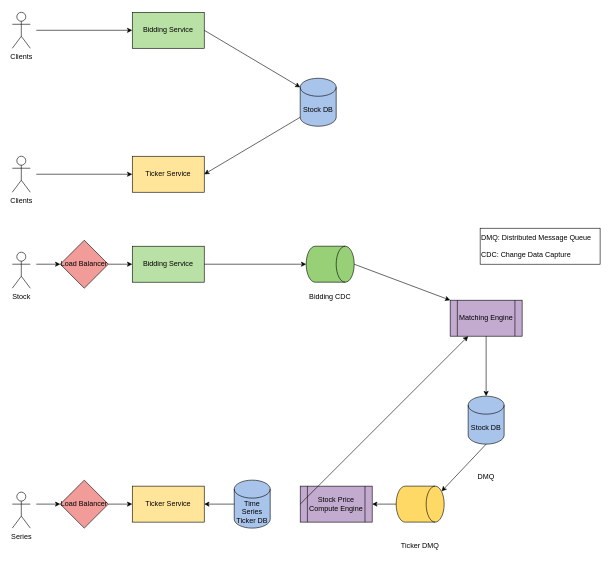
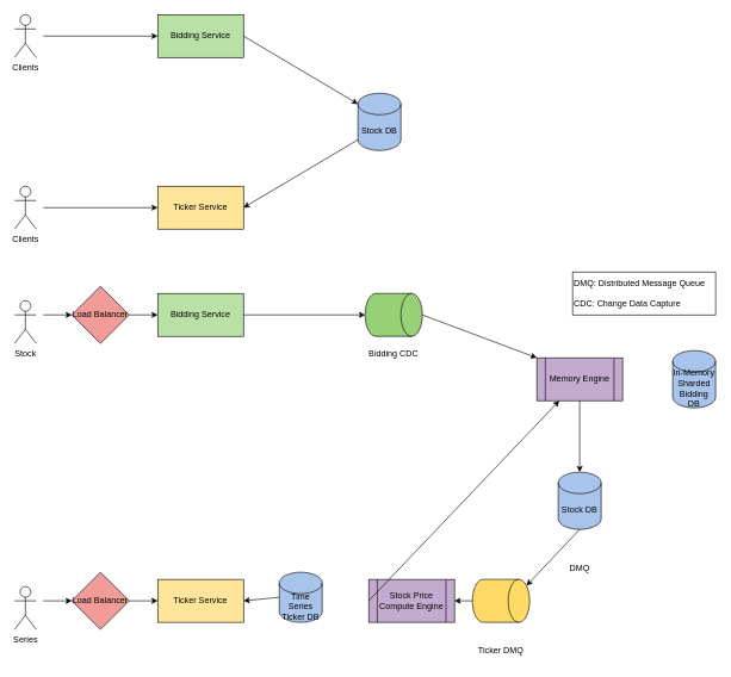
  <mxCell id="0" />
  <mxCell id="1" parent="0" />
  <mxCell id="2" value="Clients" style="shape=umlActor;verticalLabelPosition=bottom;verticalAlign=top;html=1;outlineConnect=0;" vertex="1" parent="1"><mxGeometry x="20" y="20" width="30" height="60" as="geometry" /></mxCell>
  <mxCell id="3" value="Clients" style="shape=umlActor;verticalLabelPosition=bottom;verticalAlign=top;html=1;outlineConnect=0;" vertex="1" parent="1"><mxGeometry x="20" y="260" width="30" height="60" as="geometry" /></mxCell>
  <mxCell id="4" value="Bidding Service" style="rounded=0;whiteSpace=wrap;html=1;fillColor=#B9E0A5;" vertex="1" parent="1"><mxGeometry x="220" y="20" width="120" height="60" as="geometry" /></mxCell>
  <mxCell id="5" value="Ticker Service" style="rounded=0;whiteSpace=wrap;html=1;fillColor=#FFE599;" vertex="1" parent="1"><mxGeometry x="220" y="260" width="120" height="60" as="geometry" /></mxCell>
  <mxCell id="6" value="Stock DB" style="shape=cylinder3;whiteSpace=wrap;html=1;boundedLbl=1;backgroundOutline=1;size=15;fillColor=#A9C4EB;" vertex="1" parent="1"><mxGeometry x="500" y="130" width="60" height="80" as="geometry" /></mxCell>
  <mxCell id="7" value="" style="endArrow=classic;html=1;rounded=0;entryX=0;entryY=0.5;entryDx=0;entryDy=0;" edge="1" parent="1" target="4"><mxGeometry width="50" height="50" relative="1" as="geometry"><mxPoint x="60" y="50" as="sourcePoint" /><mxPoint x="190" y="70" as="targetPoint" /></mxGeometry></mxCell>
  <mxCell id="8" value="" style="endArrow=classic;html=1;rounded=0;entryX=0;entryY=0;entryDx=0;entryDy=15;entryPerimeter=0;exitX=1;exitY=0.5;exitDx=0;exitDy=0;" edge="1" parent="1" source="4" target="6"><mxGeometry width="50" height="50" relative="1" as="geometry"><mxPoint x="70" y="60" as="sourcePoint" /><mxPoint x="230" y="60" as="targetPoint" /></mxGeometry></mxCell>
  <mxCell id="9" value="" style="endArrow=classic;html=1;rounded=0;entryX=1;entryY=0.5;entryDx=0;entryDy=0;exitX=0;exitY=1;exitDx=0;exitDy=-15;exitPerimeter=0;" edge="1" parent="1" source="6" target="5"><mxGeometry width="50" height="50" relative="1" as="geometry"><mxPoint x="80" y="70" as="sourcePoint" /><mxPoint x="240" y="70" as="targetPoint" /></mxGeometry></mxCell>
  <mxCell id="10" value="" style="endArrow=classic;html=1;rounded=0;entryX=0;entryY=0.5;entryDx=0;entryDy=0;" edge="1" parent="1" target="5"><mxGeometry width="50" height="50" relative="1" as="geometry"><mxPoint x="60" y="290" as="sourcePoint" /><mxPoint x="250" y="80" as="targetPoint" /></mxGeometry></mxCell>
  <mxCell id="11" value="Stock" style="shape=umlActor;verticalLabelPosition=bottom;verticalAlign=top;html=1;outlineConnect=0;fillColor=none;" vertex="1" parent="1"><mxGeometry x="20" y="420" width="30" height="60" as="geometry" /></mxCell>
  <mxCell id="12" value="Series" style="shape=umlActor;verticalLabelPosition=bottom;verticalAlign=top;html=1;outlineConnect=0;fillColor=none;" vertex="1" parent="1"><mxGeometry x="20" y="820" width="30" height="60" as="geometry" /></mxCell>
  <mxCell id="13" value="Load Balancer" style="rhombus;whiteSpace=wrap;html=1;fillColor=#F19C99;" vertex="1" parent="1"><mxGeometry x="100" y="400" width="80" height="80" as="geometry" /></mxCell>
  <mxCell id="14" value="Load Balancer" style="rhombus;whiteSpace=wrap;html=1;fillColor=#F19C99;" vertex="1" parent="1"><mxGeometry x="100" y="800" width="80" height="80" as="geometry" /></mxCell>
  <mxCell id="15" value="Bidding Service" style="rounded=0;whiteSpace=wrap;html=1;fillColor=#B9E0A5;" vertex="1" parent="1"><mxGeometry x="220" y="410" width="120" height="60" as="geometry" /></mxCell>
  <mxCell id="16" value="Ticker Service" style="rounded=0;whiteSpace=wrap;html=1;fillColor=#FFE599;" vertex="1" parent="1"><mxGeometry x="220" y="810" width="120" height="60" as="geometry" /></mxCell>
  <mxCell id="17" value="" style="shape=cylinder3;whiteSpace=wrap;html=1;boundedLbl=1;backgroundOutline=1;size=15;fillColor=#97D077;rotation=90;" vertex="1" parent="1"><mxGeometry x="520" y="400" width="60" height="80" as="geometry" /></mxCell>
- <mxCell id="18" value="Time Series Ticker DB" style="shape=cylinder3;whiteSpace=wrap;html=1;boundedLbl=1;backgroundOutline=1;size=15;fillColor=#A9C4EB;" vertex="1" parent="1"><mxGeometry x="390" y="800" width="60" height="80" as="geometry" /></mxCell>
- <mxCell id="19" value="Stock Price Compute Engine" style="shape=process;whiteSpace=wrap;html=1;backgroundOutline=1;fillColor=#C3ABD0;" vertex="1" parent="1"><mxGeometry x="500" y="810" width="120" height="60" as="geometry" /></mxCell>
+ <mxCell id="18" value="Time Series Ticker DB" style="shape=cylinder3;whiteSpace=wrap;html=1;boundedLbl=1;backgroundOutline=1;size=15;fillColor=#A9C4EB;" vertex="1" parent="1"><mxGeometry x="390" y="800" width="60" height="70" as="geometry" /></mxCell>
+ <mxCell id="19" value="Stock Price Compute Engine" style="shape=process;whiteSpace=wrap;html=1;backgroundOutline=1;fillColor=#C3ABD0;" vertex="1" parent="1"><mxGeometry x="515" y="810" width="120" height="60" as="geometry" /></mxCell>
  <mxCell id="20" value="" style="shape=cylinder3;whiteSpace=wrap;html=1;boundedLbl=1;backgroundOutline=1;size=15;fillColor=#FFD966;rotation=90;" vertex="1" parent="1"><mxGeometry x="670" y="800" width="60" height="80" as="geometry" /></mxCell>
  <mxCell id="21" value="Stock DB" style="shape=cylinder3;whiteSpace=wrap;html=1;boundedLbl=1;backgroundOutline=1;size=15;fillColor=#A9C4EB;" vertex="1" parent="1"><mxGeometry x="780" y="660" width="60" height="80" as="geometry" /></mxCell>
- <mxCell id="22" value="Matching Engine" style="shape=process;whiteSpace=wrap;html=1;backgroundOutline=1;fillColor=#C3ABD0;" vertex="1" parent="1"><mxGeometry x="750" y="500" width="120" height="60" as="geometry" /></mxCell>
+ <mxCell id="22" value="Memory Engine" style="shape=process;whiteSpace=wrap;html=1;backgroundOutline=1;fillColor=#C3ABD0;" vertex="1" parent="1"><mxGeometry x="750" y="500" width="120" height="60" as="geometry" /></mxCell>
+ <mxCell id="23" value="In-Memory Sharded Bidding DB" style="shape=cylinder3;whiteSpace=wrap;html=1;boundedLbl=1;backgroundOutline=1;size=15;fillColor=#A9C4EB;" vertex="1" parent="1"><mxGeometry x="940" y="490" width="60" height="80" as="geometry" /></mxCell>
  <mxCell id="24" value="Bidding CDC" style="text;html=1;strokeColor=none;fillColor=none;align=center;verticalAlign=middle;whiteSpace=wrap;rounded=0;" vertex="1" parent="1"><mxGeometry x="505" y="480" width="90" height="30" as="geometry" /></mxCell>
  <mxCell id="25" value="Ticker DMQ" style="text;html=1;strokeColor=none;fillColor=none;align=center;verticalAlign=middle;whiteSpace=wrap;rounded=0;" vertex="1" parent="1"><mxGeometry x="655" y="895" width="90" height="30" as="geometry" /></mxCell>
  <mxCell id="26" value="" style="endArrow=classic;html=1;rounded=0;entryX=0;entryY=0.5;entryDx=0;entryDy=0;" edge="1" parent="1" target="14"><mxGeometry width="50" height="50" relative="1" as="geometry"><mxPoint x="60" y="840" as="sourcePoint" /><mxPoint x="140" y="740" as="targetPoint" /></mxGeometry></mxCell>
  <mxCell id="27" value="" style="endArrow=classic;html=1;rounded=0;entryX=0;entryY=0.5;entryDx=0;entryDy=0;exitX=1;exitY=0.5;exitDx=0;exitDy=0;" edge="1" parent="1" source="14" target="16"><mxGeometry width="50" height="50" relative="1" as="geometry"><mxPoint x="70" y="850" as="sourcePoint" /><mxPoint x="110" y="850" as="targetPoint" /></mxGeometry></mxCell>
  <mxCell id="28" value="" style="endArrow=classic;html=1;rounded=0;entryX=1;entryY=0.5;entryDx=0;entryDy=0;exitX=0;exitY=0.5;exitDx=0;exitDy=0;exitPerimeter=0;" edge="1" parent="1" source="18" target="16"><mxGeometry width="50" height="50" relative="1" as="geometry"><mxPoint x="80" y="860" as="sourcePoint" /><mxPoint x="120" y="860" as="targetPoint" /></mxGeometry></mxCell>
  <mxCell id="29" value="" style="endArrow=classic;html=1;rounded=0;exitX=0;exitY=0.5;exitDx=0;exitDy=0;" edge="1" parent="1" source="19" target="22"><mxGeometry width="50" height="50" relative="1" as="geometry"><mxPoint x="400" y="850" as="sourcePoint" /><mxPoint x="350" y="850" as="targetPoint" /></mxGeometry></mxCell>
  <mxCell id="30" value="" style="endArrow=classic;html=1;rounded=0;entryX=1;entryY=0.5;entryDx=0;entryDy=0;exitX=0.5;exitY=1;exitDx=0;exitDy=0;exitPerimeter=0;" edge="1" parent="1" source="20" target="19"><mxGeometry width="50" height="50" relative="1" as="geometry"><mxPoint x="510" y="850" as="sourcePoint" /><mxPoint x="460" y="850" as="targetPoint" /></mxGeometry></mxCell>
  <mxCell id="31" value="" style="endArrow=classic;html=1;rounded=0;exitX=0.5;exitY=1;exitDx=0;exitDy=0;exitPerimeter=0;entryX=0.145;entryY=0;entryDx=0;entryDy=4.35;entryPerimeter=0;" edge="1" parent="1" source="21" target="20"><mxGeometry width="50" height="50" relative="1" as="geometry"><mxPoint x="670" y="850" as="sourcePoint" /><mxPoint x="750" y="840" as="targetPoint" /></mxGeometry></mxCell>
  <mxCell id="32" value="DMQ" style="text;html=1;strokeColor=none;fillColor=none;align=center;verticalAlign=middle;whiteSpace=wrap;rounded=0;" vertex="1" parent="1"><mxGeometry x="780" y="780" width="60" height="30" as="geometry" /></mxCell>
  <mxCell id="33" value="" style="endArrow=classic;html=1;rounded=0;exitX=0.5;exitY=1;exitDx=0;exitDy=0;entryX=0.5;entryY=0;entryDx=0;entryDy=0;entryPerimeter=0;" edge="1" parent="1" source="22" target="21"><mxGeometry width="50" height="50" relative="1" as="geometry"><mxPoint x="820" y="750" as="sourcePoint" /><mxPoint x="745.65" y="828.7" as="targetPoint" /></mxGeometry></mxCell>
  <mxCell id="34" value="" style="endArrow=classic;html=1;rounded=0;exitX=0.5;exitY=0;exitDx=0;exitDy=0;entryX=0;entryY=0;entryDx=0;entryDy=0;exitPerimeter=0;" edge="1" parent="1" source="17" target="22"><mxGeometry width="50" height="50" relative="1" as="geometry"><mxPoint x="820" y="570" as="sourcePoint" /><mxPoint x="820" y="670" as="targetPoint" /></mxGeometry></mxCell>
  <mxCell id="35" value="" style="endArrow=classic;html=1;rounded=0;entryX=0;entryY=0.5;entryDx=0;entryDy=0;" edge="1" parent="1" target="13"><mxGeometry width="50" height="50" relative="1" as="geometry"><mxPoint x="60" y="440" as="sourcePoint" /><mxPoint x="110" y="850" as="targetPoint" /></mxGeometry></mxCell>
  <mxCell id="36" value="" style="endArrow=classic;html=1;rounded=0;entryX=0;entryY=0.5;entryDx=0;entryDy=0;exitX=1;exitY=0.5;exitDx=0;exitDy=0;" edge="1" parent="1" source="13" target="15"><mxGeometry width="50" height="50" relative="1" as="geometry"><mxPoint x="70" y="450" as="sourcePoint" /><mxPoint x="110" y="450" as="targetPoint" /></mxGeometry></mxCell>
  <mxCell id="37" value="" style="endArrow=classic;html=1;rounded=0;entryX=0.5;entryY=1;entryDx=0;entryDy=0;exitX=1;exitY=0.5;exitDx=0;exitDy=0;entryPerimeter=0;" edge="1" parent="1" source="15" target="17"><mxGeometry width="50" height="50" relative="1" as="geometry"><mxPoint x="190" y="450" as="sourcePoint" /><mxPoint x="230" y="450" as="targetPoint" /></mxGeometry></mxCell>
  <mxCell id="38" value="DMQ: Distributed Message Queue&lt;br&gt;&lt;br&gt;CDC: Change Data Capture" style="rounded=0;whiteSpace=wrap;html=1;fillColor=none;align=left;" vertex="1" parent="1"><mxGeometry x="800" y="380" width="200" height="60" as="geometry" /></mxCell>
